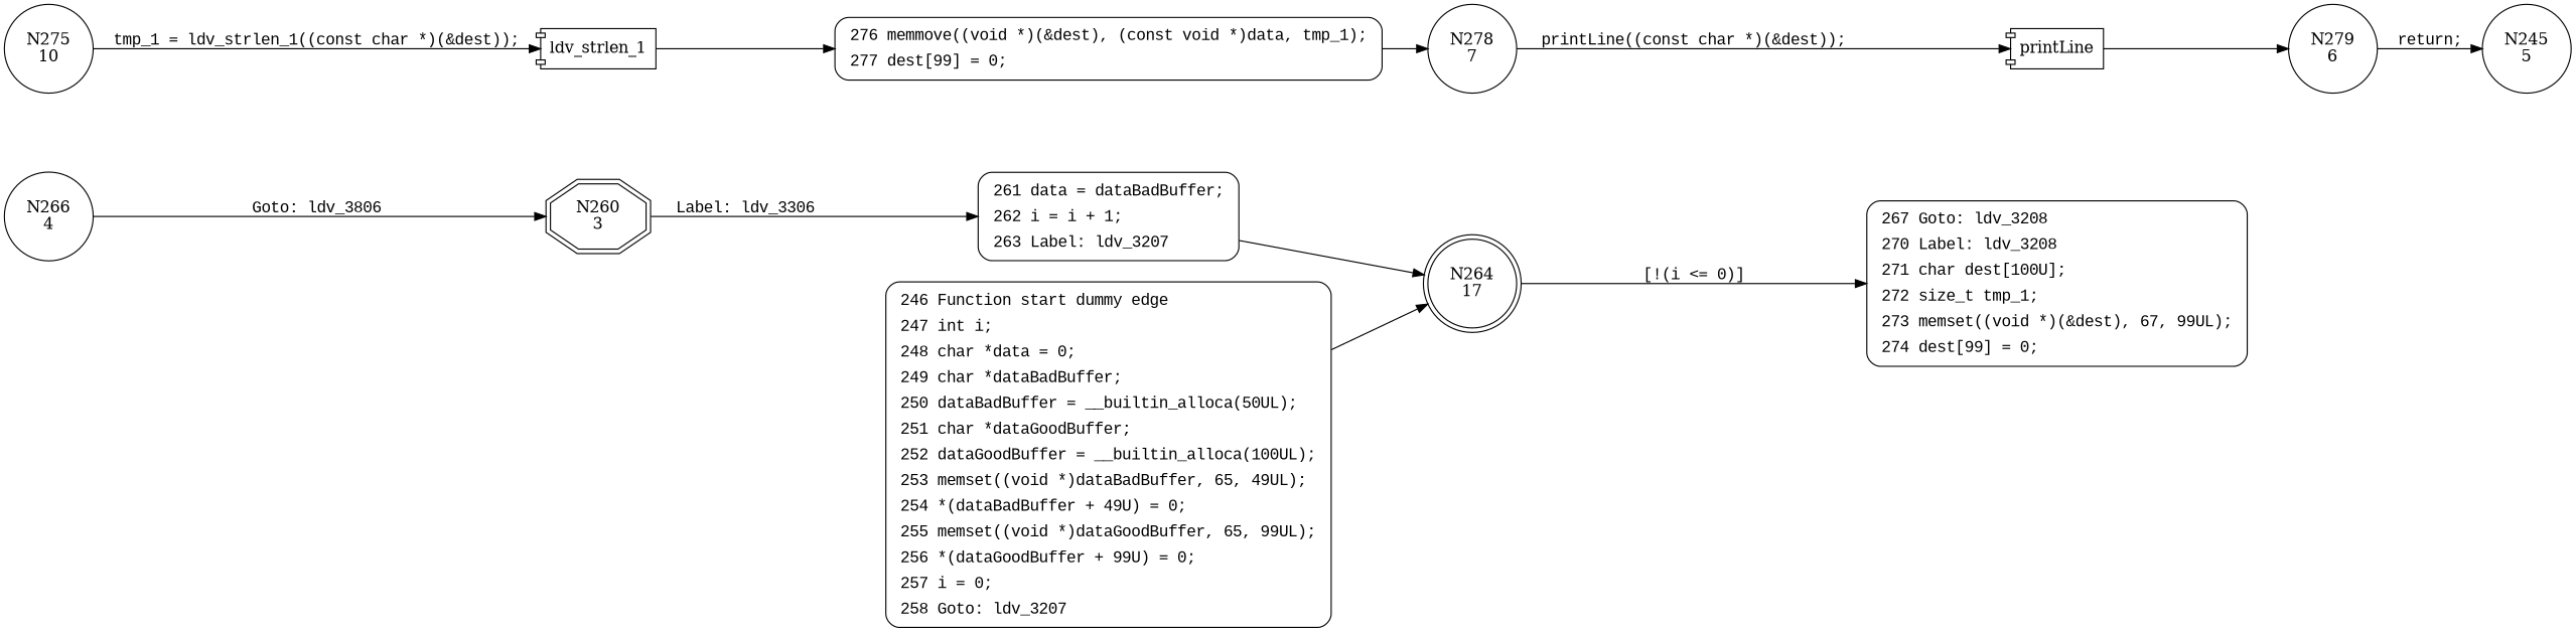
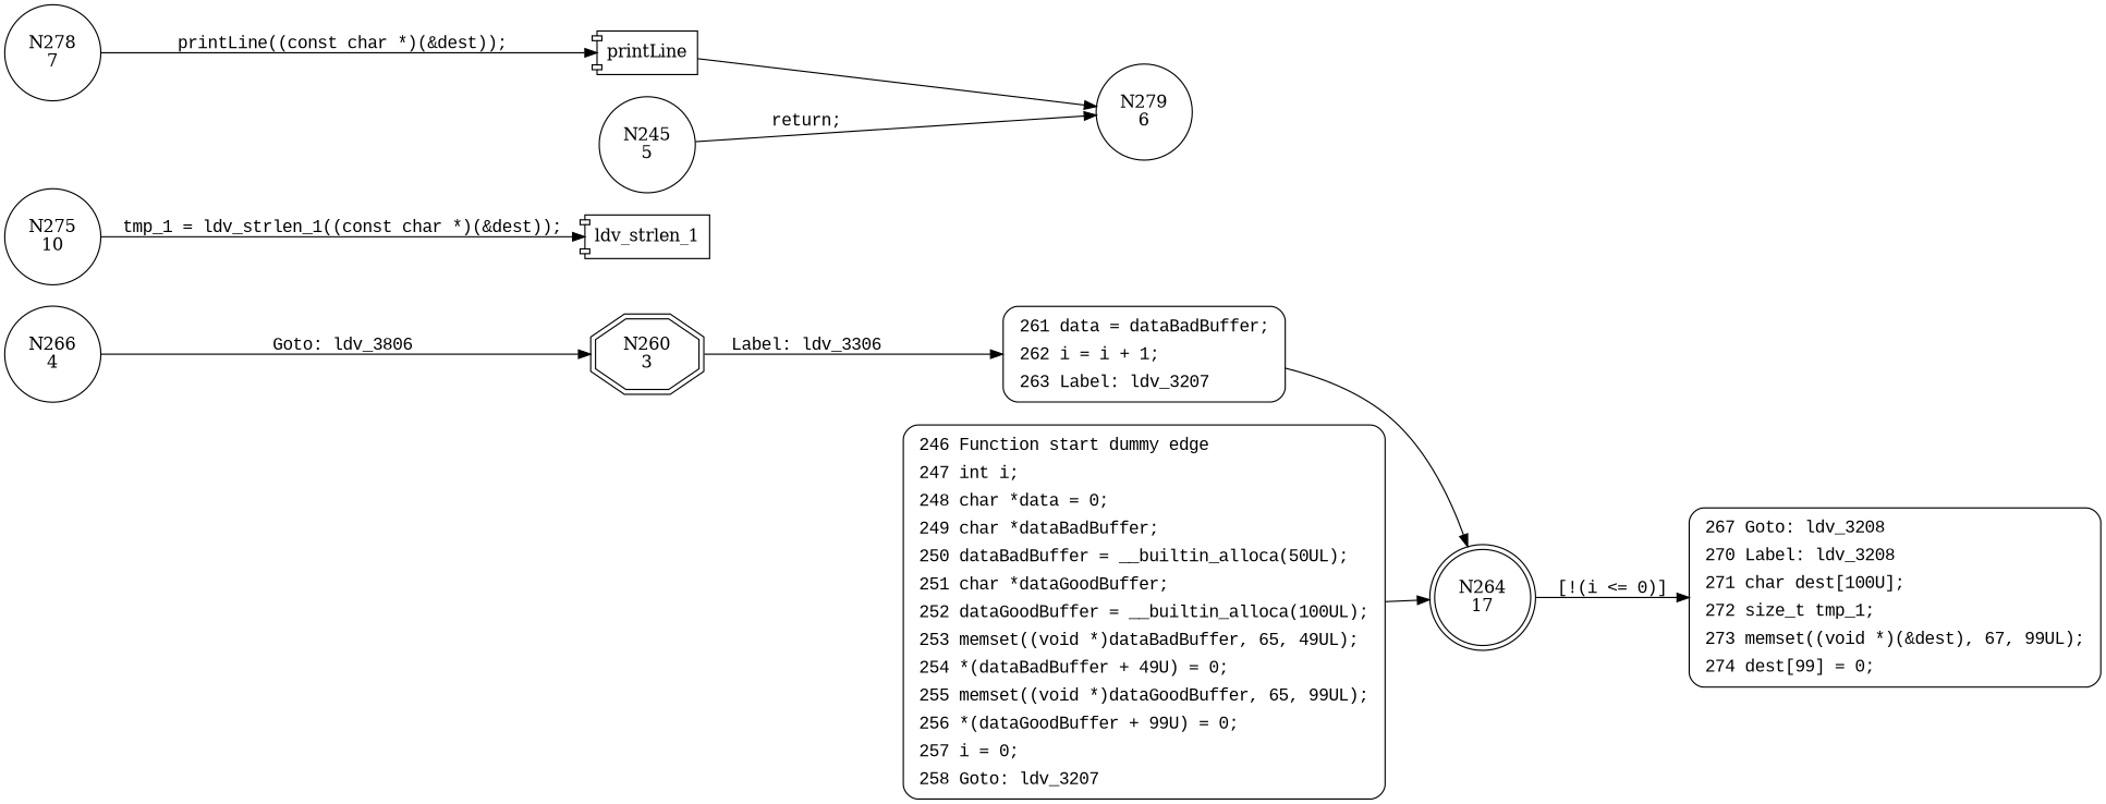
  digraph {
    rankdir=LR
    node [shape=circle]
    edge [fontname="Courier New"]
    n1 [label="N264\n17" shape=doublecircle]
    n2 [fillcolor=white fontname="Courier New" label=<<table border="0" cellborder="0" cellpadding="3" bgcolor="white"><tr><td align="right">267</td><td align="left">Goto: ldv_3208</td></tr><tr><td align="right">270</td><td align="left">Label: ldv_3208</td></tr><tr><td align="right">271</td><td align="left">char dest[100U];</td></tr><tr><td align="right">272</td><td align="left">size_t tmp_1;</td></tr><tr><td align="right">273</td><td align="left">memset((void *)(&amp;dest), 67, 99UL);</td></tr><tr><td align="right">274</td><td align="left">dest[99] = 0;</td></tr></table>> penwidth=1 shape=Mrecord style="filled,bold"]
    n3 [label="N266\n4"]
    n4 [label="N260\n3" shape=doubleoctagon]
    n5 [fillcolor=white fontname="Courier New" label=<<table border="0" cellborder="0" cellpadding="3" bgcolor="white"><tr><td align="right">261</td><td align="left">data = dataBadBuffer;</td></tr><tr><td align="right">262</td><td align="left">i = i + 1;</td></tr><tr><td align="right">263</td><td align="left">Label: ldv_3207</td></tr></table>> penwidth=1 shape=Mrecord style="filled,bold"]
    n6 [label="N275\n10"]
    n7 [label=ldv_strlen_1 shape=component]
-   n8 [fillcolor=white fontname="Courier New" label=<<table border="0" cellborder="0" cellpadding="3" bgcolor="white"><tr><td align="right">276</td><td align="left">memmove((void *)(&amp;dest), (const void *)data, tmp_1);</td></tr><tr><td align="right">277</td><td align="left">dest[99] = 0;</td></tr></table>> penwidth=1 shape=Mrecord style="filled,bold"]
    n9 [label="N278\n7"]
    n10 [label=printLine shape=component]
    n11 [label="N279\n6"]
    n12 [label="N245\n5"]
    n13 [fillcolor=white fontname="Courier New" label=<<table border="0" cellborder="0" cellpadding="3" bgcolor="white"><tr><td align="right">246</td><td align="left">Function start dummy edge</td></tr><tr><td align="right">247</td><td align="left">int i;</td></tr><tr><td align="right">248</td><td align="left">char *data = 0;</td></tr><tr><td align="right">249</td><td align="left">char *dataBadBuffer;</td></tr><tr><td align="right">250</td><td align="left">dataBadBuffer = __builtin_alloca(50UL);</td></tr><tr><td align="right">251</td><td align="left">char *dataGoodBuffer;</td></tr><tr><td align="right">252</td><td align="left">dataGoodBuffer = __builtin_alloca(100UL);</td></tr><tr><td align="right">253</td><td align="left">memset((void *)dataBadBuffer, 65, 49UL);</td></tr><tr><td align="right">254</td><td align="left">*(dataBadBuffer + 49U) = 0;</td></tr><tr><td align="right">255</td><td align="left">memset((void *)dataGoodBuffer, 65, 99UL);</td></tr><tr><td align="right">256</td><td align="left">*(dataGoodBuffer + 99U) = 0;</td></tr><tr><td align="right">257</td><td align="left">i = 0;</td></tr><tr><td align="right">258</td><td align="left">Goto: ldv_3207</td></tr></table>> penwidth=1 shape=Mrecord style="filled,bold"]
    n1 -> n2 [label="[!(i <= 0)]"]
    n3 -> n4 [label="Goto: ldv_3806"]
    n4 -> n5 [label="Label: ldv_3306"]
    n5 -> n1 [fontname=""]
    n6 -> n7 [label="tmp_1 = ldv_strlen_1((const char *)(&dest));"]
-   n7 -> n8
-   n8 -> n9 [fontname=""]
    n9 -> n10 [label="printLine((const char *)(&dest));"]
    n10 -> n11
-   n11 -> n12 [label="return;"]
+   n12 -> n11 [label="return;"]
    n13 -> n1 [fontname=""]
  }
